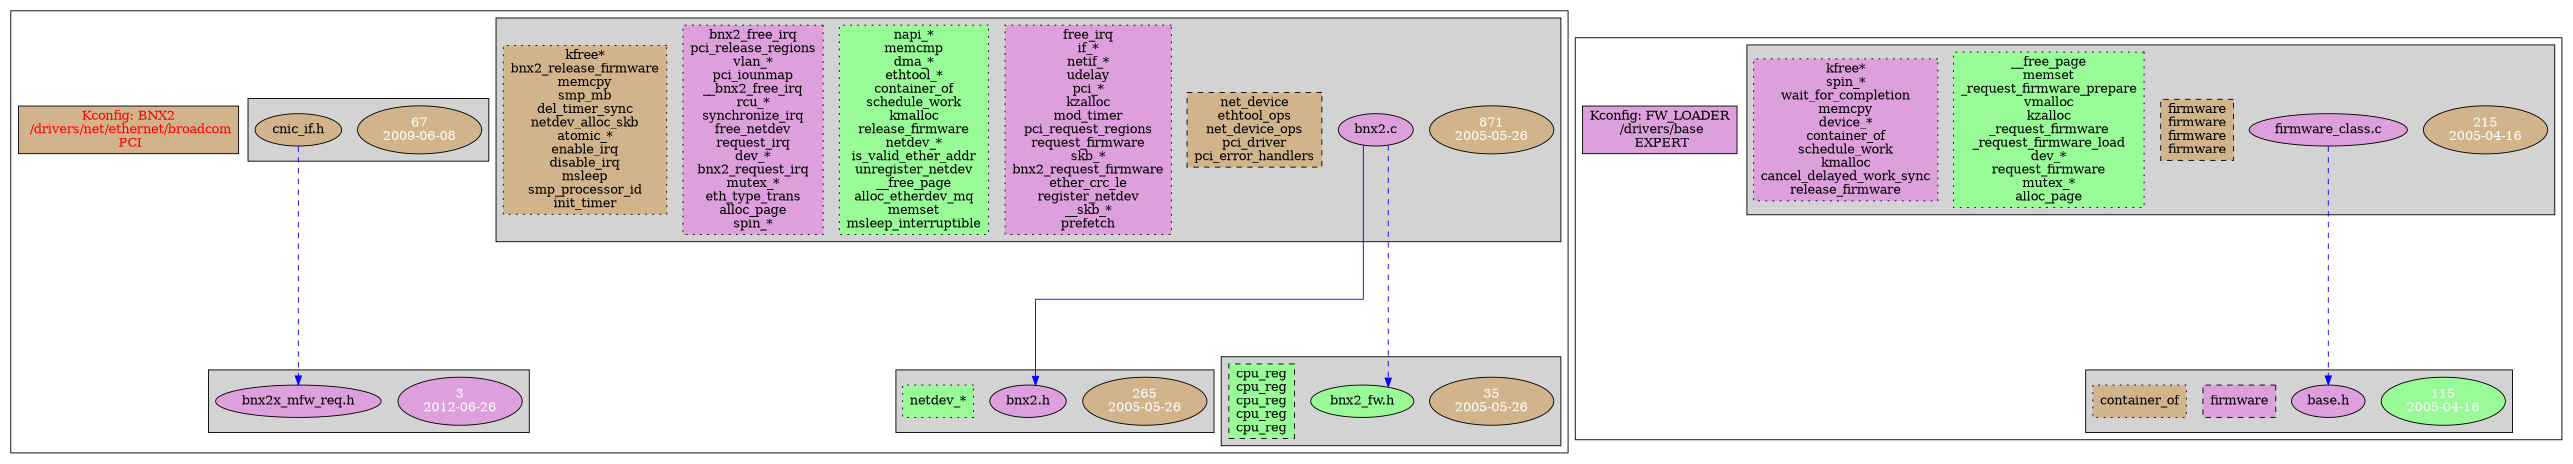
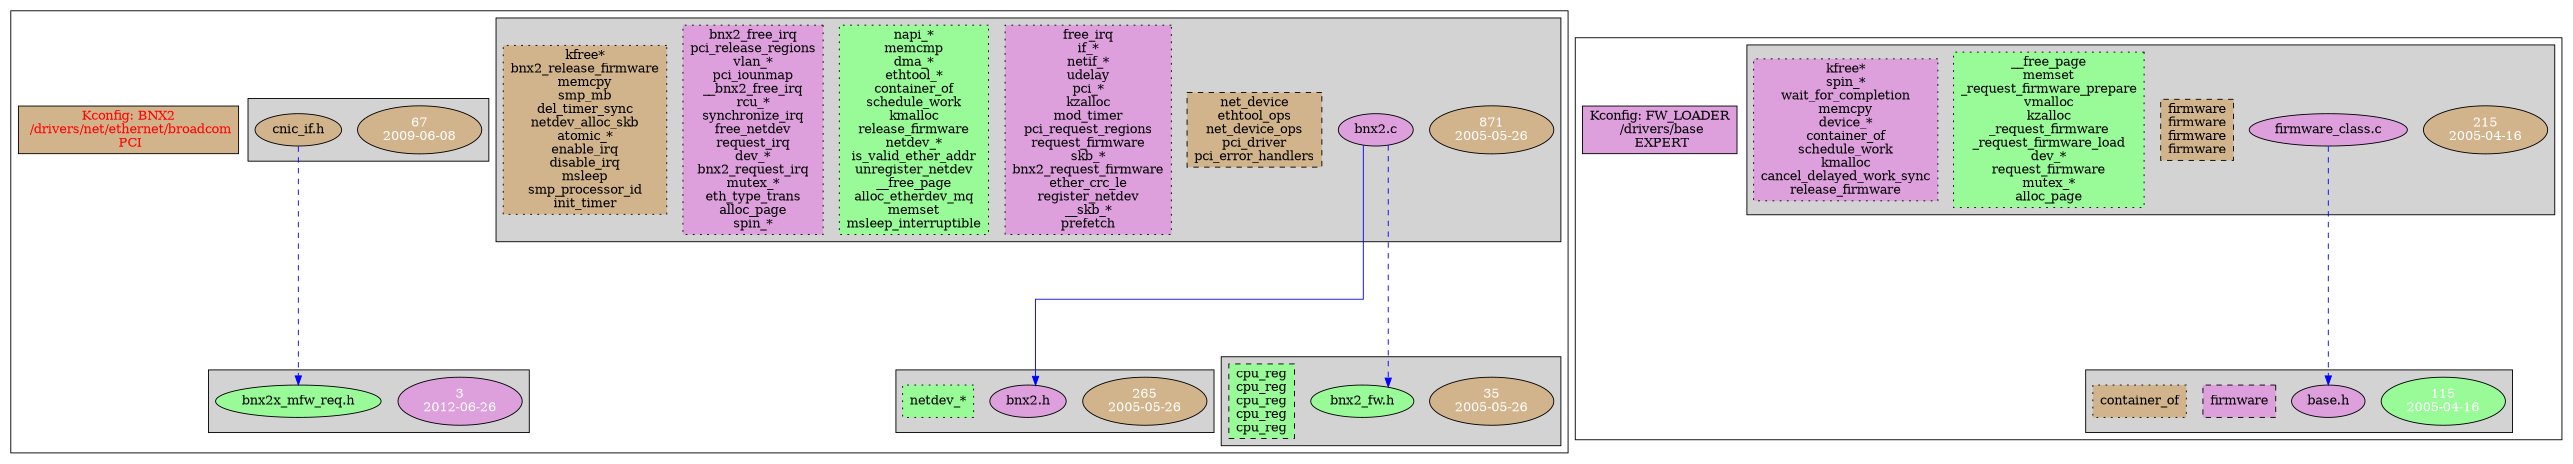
  digraph {
    ranksep=2
    splines=ortho
    node [fillcolor=tan fontcolor=black style=filled]
    edge [color=blue style=dashed]
    n1 [fontcolor=white label="871\n2005-05-26"]
    n2 [fillcolor=plum label="bnx2.c\n"]
    n3 [label="net_device\nethtool_ops\nnet_device_ops\npci_driver\npci_error_handlers\n" shape=box style="filled,dashed"]
    n4 [fillcolor=plum label="free_irq\nif_*\nnetif_*\nudelay\npci_*\nkzalloc\nmod_timer\npci_request_regions\nrequest_firmware\nskb_*\nbnx2_request_firmware\nether_crc_le\nregister_netdev\n__skb_*\nprefetch\n" shape=box style="filled,dotted"]
    n5 [fillcolor=palegreen label="napi_*\nmemcmp\ndma_*\nethtool_*\ncontainer_of\nschedule_work\nkmalloc\nrelease_firmware\nnetdev_*\nis_valid_ether_addr\nunregister_netdev\n__free_page\nalloc_etherdev_mq\nmemset\nmsleep_interruptible\n" shape=box style="filled,dotted"]
    n6 [fillcolor=plum label="bnx2_free_irq\npci_release_regions\nvlan_*\npci_iounmap\n__bnx2_free_irq\nrcu_*\nsynchronize_irq\nfree_netdev\nrequest_irq\ndev_*\nbnx2_request_irq\nmutex_*\neth_type_trans\nalloc_page\nspin_*\n" shape=box style="filled,dotted"]
    n7 [label="kfree*\nbnx2_release_firmware\nmemcpy\nsmp_mb\ndel_timer_sync\nnetdev_alloc_skb\natomic_*\nenable_irq\ndisable_irq\nmsleep\nsmp_processor_id\ninit_timer\n" shape=box style="filled,dotted"]
    n8 [fontcolor=white label="265\n2005-05-26"]
    n9 [fillcolor=plum label="bnx2.h\n"]
    n10 [fillcolor=palegreen label="netdev_*\n" shape=box style="filled,dotted"]
    n11 [fontcolor=white label="67\n2009-06-08"]
    n12 [label="cnic_if.h\n"]
    n13 [fontcolor=white label="35\n2005-05-26"]
    n14 [fillcolor=palegreen label="bnx2_fw.h\n"]
    n15 [fillcolor=palegreen label="cpu_reg\ncpu_reg\ncpu_reg\ncpu_reg\ncpu_reg\n" shape=box style="filled,dashed"]
    n16 [fillcolor=plum fontcolor=white label="3\n2012-06-26"]
-   n17 [fillcolor=plum label="bnx2x_mfw_req.h\n"]
+   n17 [fillcolor=palegreen label="bnx2x_mfw_req.h\n"]
    n18 [fontcolor=red label="Kconfig: BNX2\n /drivers/net/ethernet/broadcom\n  PCI " shape=box]
    n19 [fontcolor=white label="215\n2005-04-16"]
    n20 [fillcolor=plum label="firmware_class.c\n"]
    n21 [label="firmware\nfirmware\nfirmware\nfirmware\n" shape=box style="filled,dashed"]
    n22 [fillcolor=palegreen label="__free_page\nmemset\n_request_firmware_prepare\nvmalloc\nkzalloc\n_request_firmware\n_request_firmware_load\ndev_*\nrequest_firmware\nmutex_*\nalloc_page\n" shape=box style="filled,dotted"]
    n23 [fillcolor=plum label="kfree*\nspin_*\nwait_for_completion\nmemcpy\ndevice_*\ncontainer_of\nschedule_work\nkmalloc\ncancel_delayed_work_sync\nrelease_firmware\n" shape=box style="filled,dotted"]
    n24 [fillcolor=palegreen fontcolor=white label="115\n2005-04-16"]
    n25 [fillcolor=plum label="base.h\n"]
    n26 [fillcolor=plum label="firmware\n" shape=box style="filled,dashed"]
    n27 [label="container_of\n" shape=box style="filled,dotted"]
    n28 [fillcolor=plum label="Kconfig: FW_LOADER\n /drivers/base\n  EXPERT " shape=box fontcolor=""]
    subgraph cluster_1 {
      n18
      subgraph cluster_2 {
        style=filled
        n1
        n2
        n3
        n4
        n5
        n6
        n7
      }
      subgraph cluster_3 {
        style=filled
        n8
        n9
        n10
      }
      subgraph cluster_4 {
        style=filled
        n11
        n12
      }
      subgraph cluster_5 {
        style=filled
        n13
        n14
        n15
      }
      subgraph cluster_6 {
        style=filled
        n16
        n17
      }
    }
    subgraph cluster_7 {
      n28
      subgraph cluster_8 {
        style=filled
        n19
        n20
        n21
        n22
        n23
      }
      subgraph cluster_9 {
        style=filled
        n24
        n25
        n26
        n27
      }
    }
    n2 -> n9 [style=solid]
    n2 -> n14
    n12 -> n17
    n20 -> n25
  }
